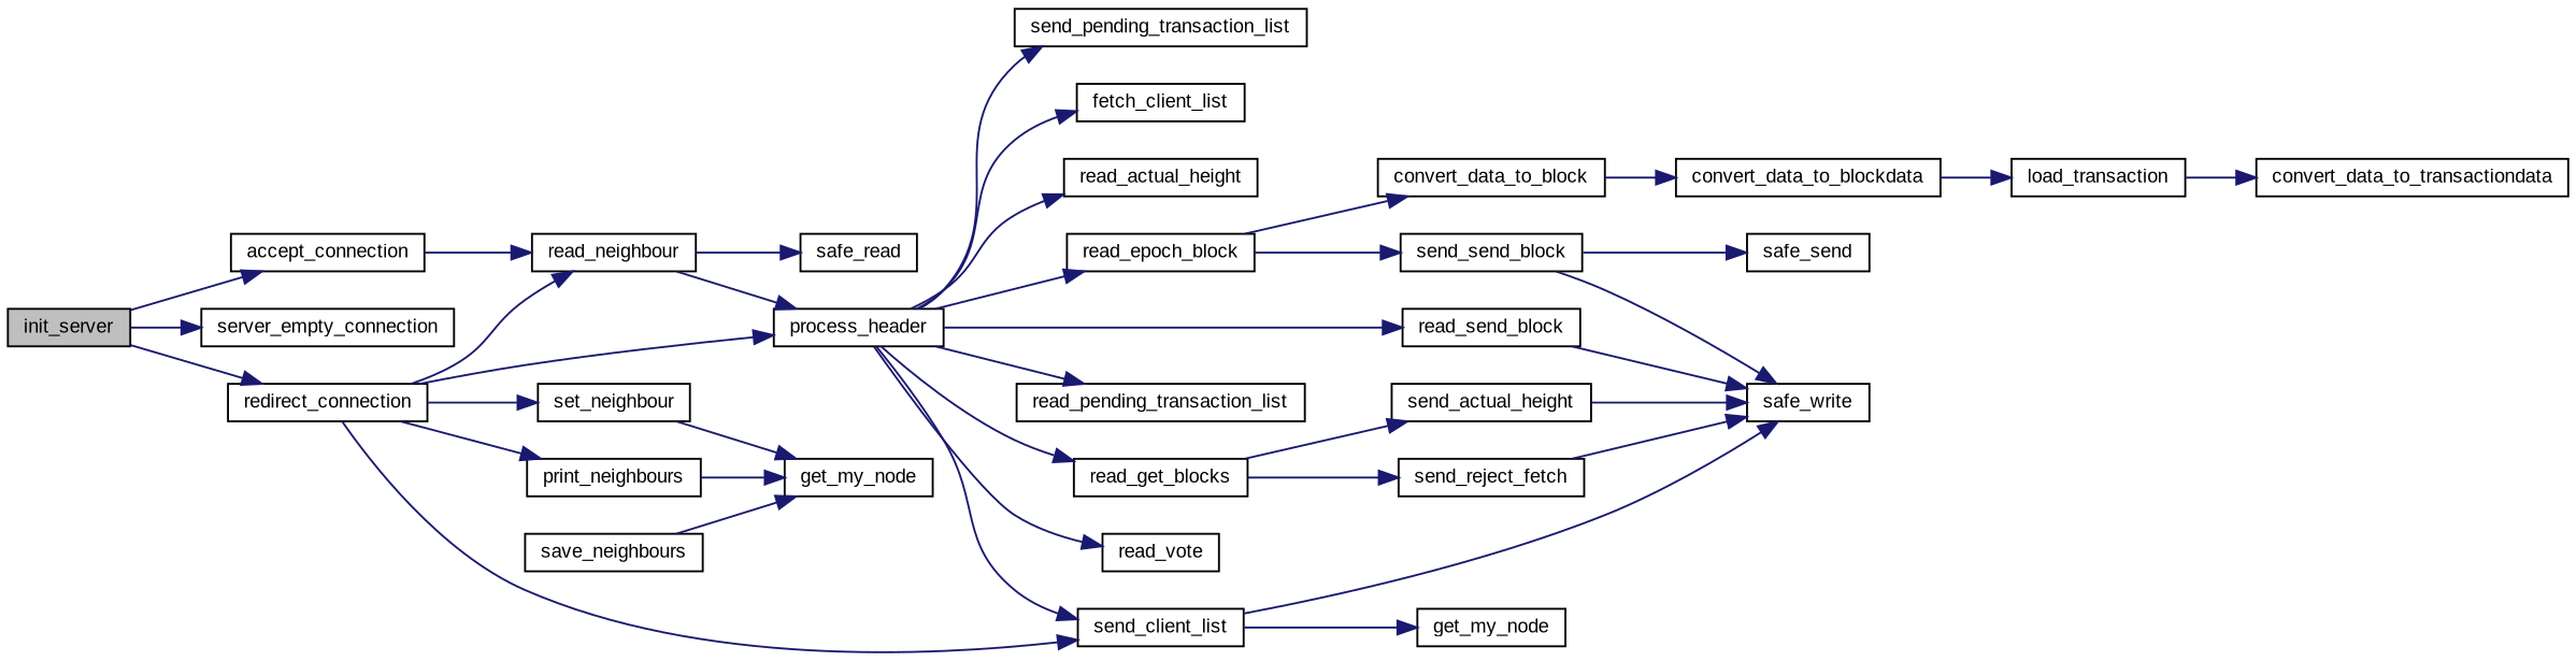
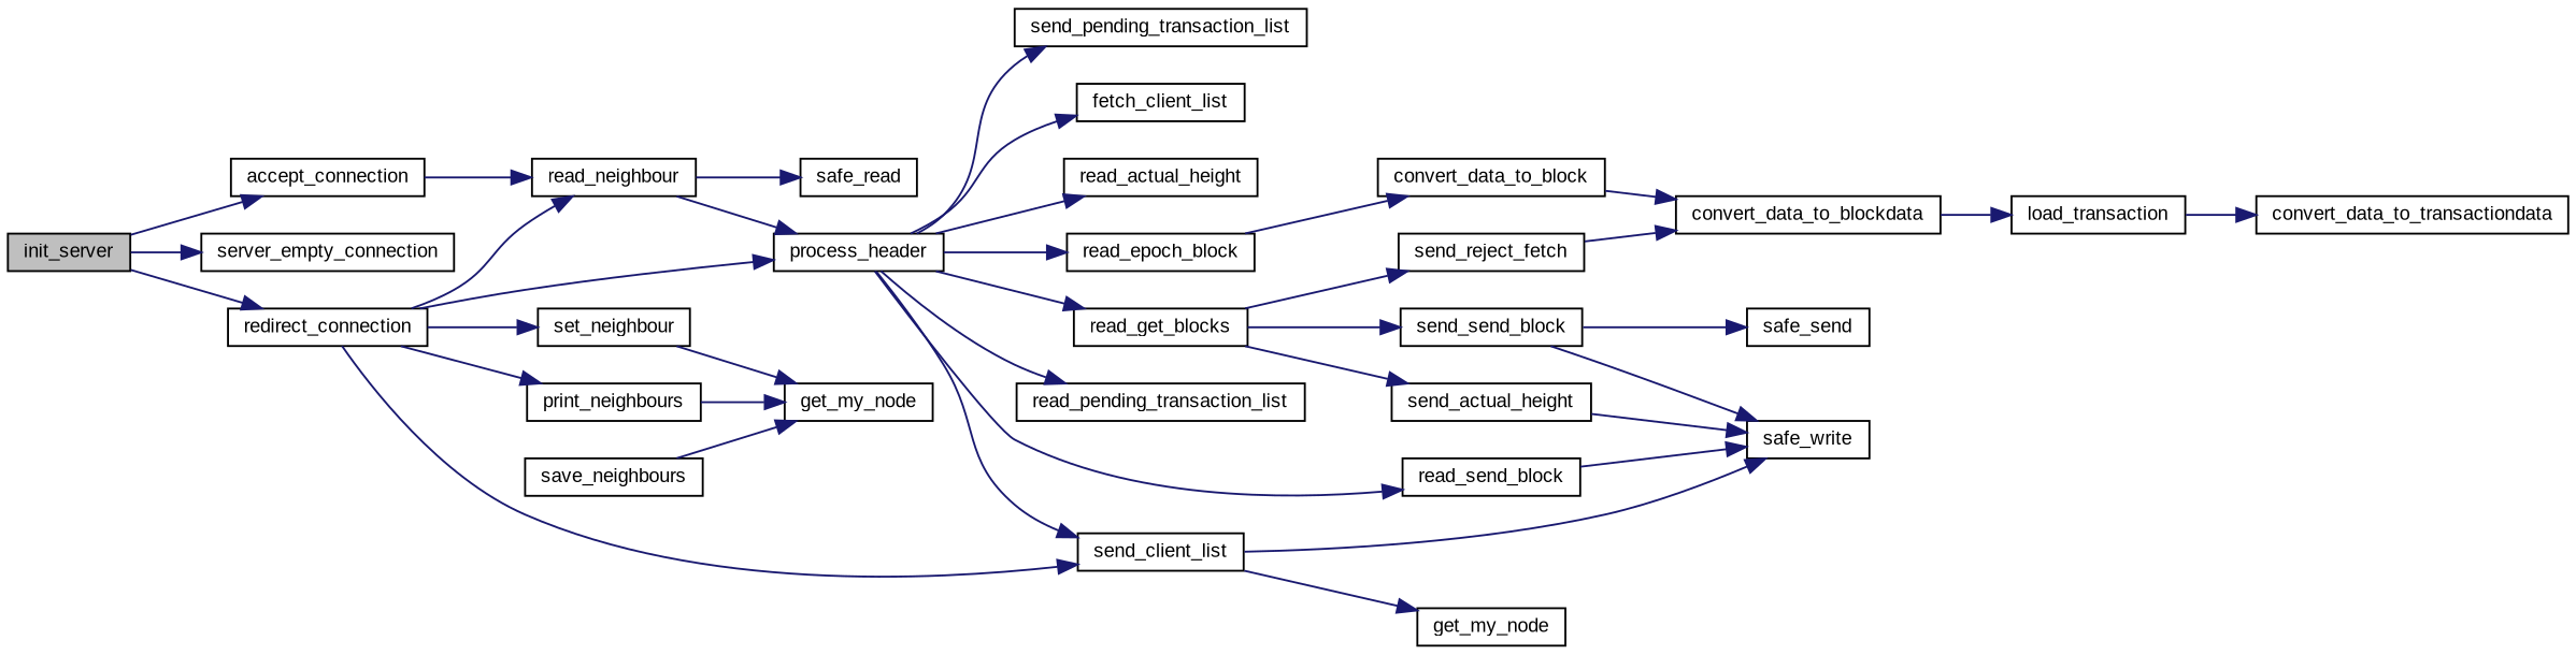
  digraph {
    fontname="Liberation Sans"
    rankdir=LR
    node [color=black fillcolor=white fontname="Liberation Sans" fontsize=10 shape=record style=filled]
    edge [color=midnightblue fontname="Liberation Sans" fontsize=10 labelfontname=Helvetica labelfontsize=10 style=solid]
    n1 [fillcolor=grey75 fontcolor=black height=0.2 label=init_server width=0.4]
    n2 [height=0.2 label=accept_connection width=0.4]
    n3 [height=0.2 label=server_empty_connection width=0.4]
    n4 [height=0.2 label=redirect_connection width=0.4]
    n5 [height=0.2 label=read_neighbour width=0.4]
    n6 [height=0.2 label=process_header width=0.4]
    n7 [height=0.2 label=send_client_list width=0.4]
    n8 [height=0.2 label=set_neighbour width=0.4]
    n9 [height=0.2 label=print_neighbours width=0.4]
    n10 [height=0.2 label=safe_read width=0.4]
    n11 [height=0.2 label=fetch_client_list width=0.4]
    n12 [height=0.2 label=read_actual_height width=0.4]
    n13 [height=0.2 label=read_epoch_block width=0.4]
    n14 [height=0.2 label=read_get_blocks width=0.4]
    n15 [height=0.2 label=read_pending_transaction_list width=0.4]
    n16 [height=0.2 label=read_send_block width=0.4]
-   n17 [height=0.2 label=read_vote width=0.4]
    n18 [height=0.2 label=send_pending_transaction_list width=0.4]
    n19 [height=0.2 label=convert_data_to_block width=0.4]
    n20 [height=0.2 label=send_actual_height width=0.4]
    n21 [height=0.2 label=send_reject_fetch width=0.4]
    n22 [height=0.2 label=send_send_block width=0.4]
    n23 [height=0.2 label=safe_write width=0.4]
    n24 [height=0.2 label=get_my_node width=0.4]
    n25 [height=0.2 label=get_my_node width=0.4]
    n26 [height=0.2 label=convert_data_to_blockdata width=0.4]
    n27 [height=0.2 label=load_transaction width=0.4]
    n28 [height=0.2 label=convert_data_to_transactiondata width=0.4]
    n29 [height=0.2 label=safe_send width=0.4]
    n30 [height=0.2 label=save_neighbours width=0.4]
    n1 -> n2
    n1 -> n3
    n1 -> n4
    n2 -> n5
    n4 -> n5
    n4 -> n6
    n4 -> n7
    n4 -> n8
    n4 -> n9
    n5 -> n6
    n5 -> n10
    n6 -> n7
    n6 -> n11
    n6 -> n12
    n6 -> n13
    n6 -> n14
    n6 -> n15
    n6 -> n16
-   n6 -> n17
    n6 -> n18
    n7 -> n23
    n7 -> n24
    n8 -> n25
    n9 -> n25
    n13 -> n19
    n14 -> n20
    n14 -> n21
-   n13 -> n22
+   n14 -> n22
    n16 -> n23
    n19 -> n26
    n20 -> n23
-   n21 -> n23
+   n21 -> n26
    n22 -> n23
    n22 -> n29
    n26 -> n27
    n27 -> n28
    n30 -> n25
  }
